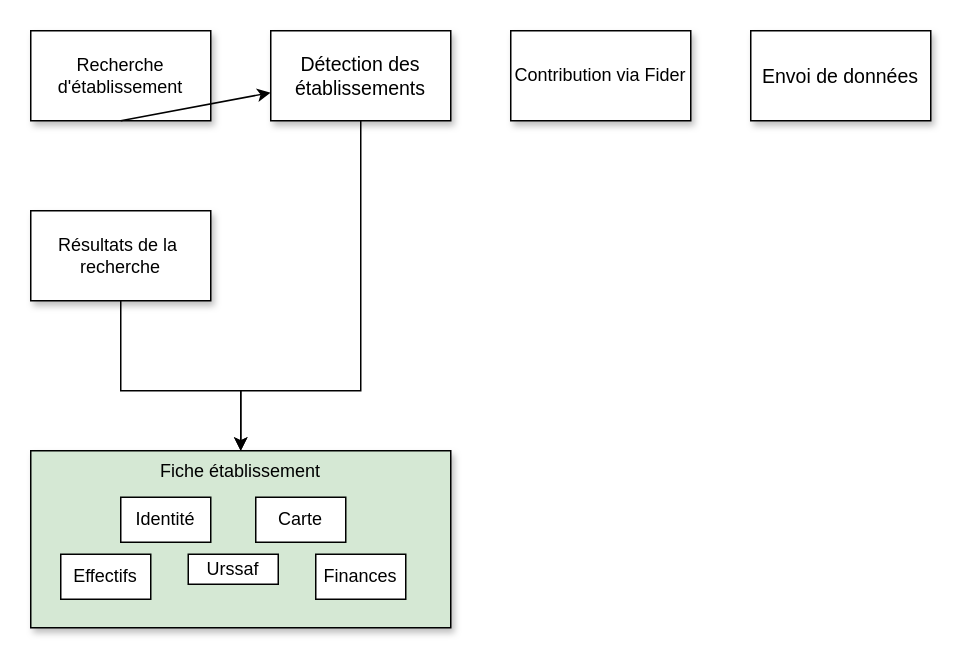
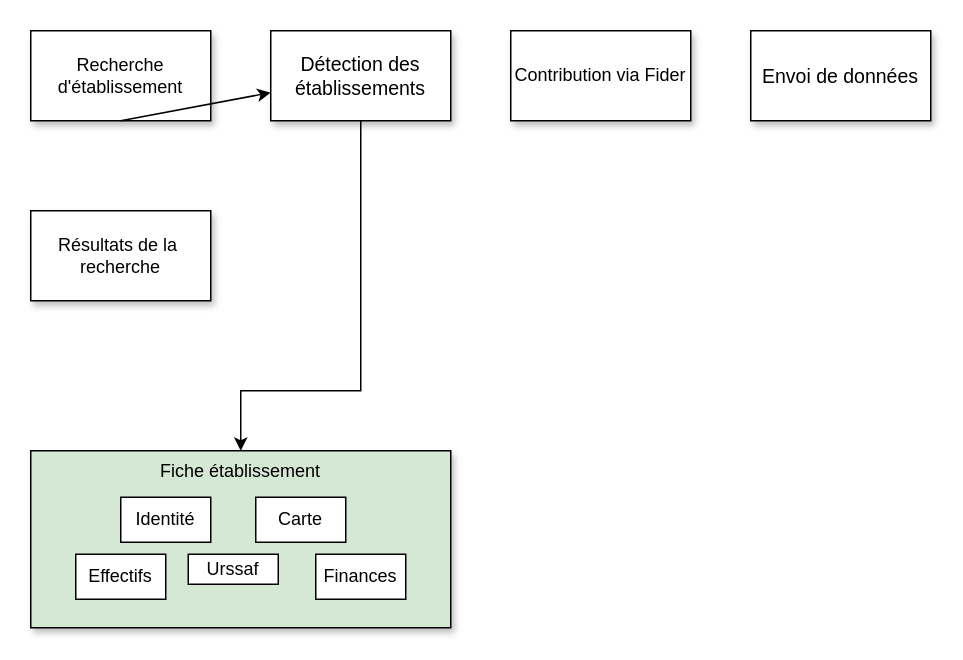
  <mxCell id="0" />
  <mxCell id="1" parent="0" />
  <mxCell id="2" value="Fiche établissement" style="rounded=0;whiteSpace=wrap;html=1;shadow=1;verticalAlign=top;fillColor=#d5e8d4;" vertex="1" parent="1"><mxGeometry x="20" y="300" width="280" height="118" as="geometry" /></mxCell>
  <mxCell id="3" value="Recherche d'établissement" style="rounded=0;whiteSpace=wrap;html=1;shadow=1;" vertex="1" parent="1"><mxGeometry x="20" y="20" width="120" height="60" as="geometry" /></mxCell>
  <mxCell id="4" value="&lt;span style=&quot;font-family: &amp;#34;arial&amp;#34; ; font-size: 13px ; text-align: left&quot;&gt;Envoi de données&lt;/span&gt;" style="rounded=0;whiteSpace=wrap;html=1;shadow=1;" vertex="1" parent="1"><mxGeometry x="500" y="20" width="120" height="60" as="geometry" /></mxCell>
  <mxCell id="5" value="&lt;div style=&quot;text-align: left&quot;&gt;&lt;span&gt;Contribution via Fider&lt;/span&gt;&lt;/div&gt;" style="rounded=0;whiteSpace=wrap;html=1;shadow=1;" vertex="1" parent="1"><mxGeometry x="340" y="20" width="120" height="60" as="geometry" /></mxCell>
  <mxCell id="6" style="edgeStyle=orthogonalEdgeStyle;rounded=0;orthogonalLoop=1;jettySize=auto;html=1;exitX=0.5;exitY=1;exitDx=0;exitDy=0;" edge="1" parent="1" source="7" target="2"><mxGeometry relative="1" as="geometry"><Array as="points"><mxPoint x="240" y="260" /><mxPoint x="160" y="260" /></Array></mxGeometry></mxCell>
  <mxCell id="7" value="&lt;span style=&quot;font-family: &amp;#34;arial&amp;#34; ; font-size: 13px ; text-align: left&quot;&gt;Détection des établissements&lt;/span&gt;" style="rounded=0;whiteSpace=wrap;html=1;shadow=1;" vertex="1" parent="1"><mxGeometry x="180" y="20" width="120" height="60" as="geometry" /></mxCell>
- <mxCell id="8" style="edgeStyle=orthogonalEdgeStyle;rounded=0;orthogonalLoop=1;jettySize=auto;html=1;exitX=0.5;exitY=1;exitDx=0;exitDy=0;entryX=0.5;entryY=0;entryDx=0;entryDy=0;" edge="1" parent="1" source="9" target="2"><mxGeometry relative="1" as="geometry"><Array as="points"><mxPoint x="80" y="260" /><mxPoint x="160" y="260" /></Array></mxGeometry></mxCell>
  <mxCell id="9" value="Résultats de la&amp;nbsp; recherche" style="rounded=0;whiteSpace=wrap;html=1;shadow=1;" vertex="1" parent="1"><mxGeometry x="20" y="140" width="120" height="60" as="geometry" /></mxCell>
  <mxCell id="10" value="" style="endArrow=classic;html=1;exitX=0.5;exitY=1;exitDx=0;exitDy=0;" edge="1" parent="1" source="3" target="7"><mxGeometry width="50" height="50" relative="1" as="geometry"><mxPoint x="470" y="140" as="sourcePoint" /><mxPoint x="460" y="280" as="targetPoint" /></mxGeometry></mxCell>
  <mxCell id="11" value="Identité" style="rounded=0;whiteSpace=wrap;html=1;shadow=0;" vertex="1" parent="1"><mxGeometry x="80" y="331" width="60" height="30" as="geometry" /></mxCell>
  <mxCell id="12" value="Carte" style="rounded=0;whiteSpace=wrap;html=1;shadow=0;" vertex="1" parent="1"><mxGeometry x="170" y="331" width="60" height="30" as="geometry" /></mxCell>
- <mxCell id="13" value="Effectifs" style="rounded=0;whiteSpace=wrap;html=1;shadow=0;" vertex="1" parent="1"><mxGeometry x="40" y="369" width="60" height="30" as="geometry" /></mxCell>
+ <mxCell id="13" value="Effectifs" style="rounded=0;whiteSpace=wrap;html=1;shadow=0;" vertex="1" parent="1"><mxGeometry x="50" y="369" width="60" height="30" as="geometry" /></mxCell>
  <mxCell id="14" value="Urssaf" style="rounded=0;whiteSpace=wrap;html=1;shadow=0;" vertex="1" parent="1"><mxGeometry x="125" y="369" width="60" height="20" as="geometry" /></mxCell>
  <mxCell id="15" value="Finances" style="rounded=0;whiteSpace=wrap;html=1;shadow=0;" vertex="1" parent="1"><mxGeometry x="210" y="369" width="60" height="30" as="geometry" /></mxCell>
